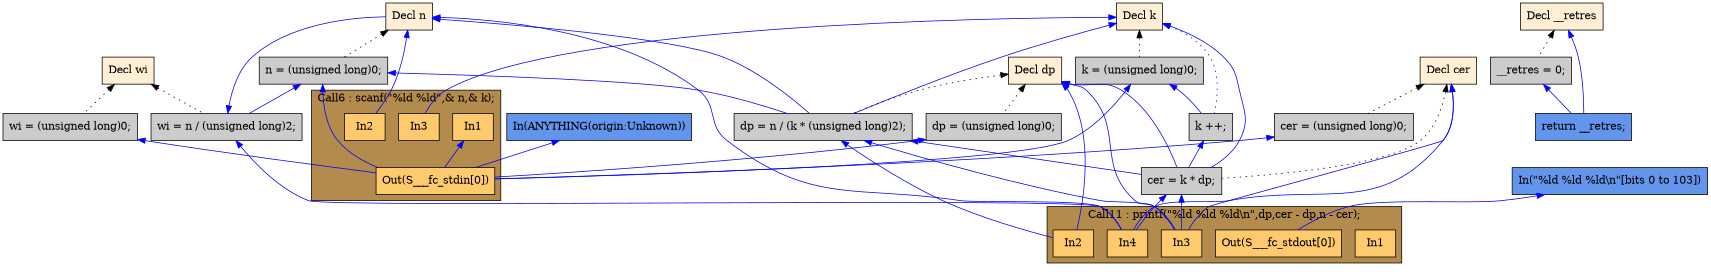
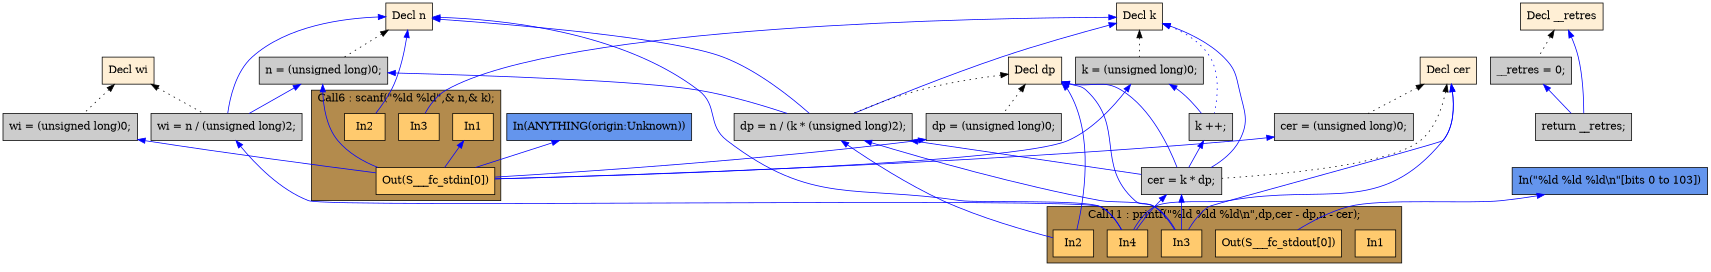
  digraph {
    rankdir=TB
    node [fillcolor="#CCCCCC" shape=box style=filled]
    edge [color="#0000FF" dir=back]
    n1 [fillcolor="#FFCA6E" label=In1]
    n2 [fillcolor="#FFCA6E" label=In2]
    n3 [fillcolor="#FFCA6E" label=In3]
    n4 [fillcolor="#FFCA6E" label=In4]
    n5 [fillcolor="#FFCA6E" label="Out(S___fc_stdout[0])"]
    n6 [fillcolor="#FFCA6E" label=In1]
    n7 [fillcolor="#FFCA6E" label=In2]
    n8 [fillcolor="#FFCA6E" label=In3]
    n9 [fillcolor="#FFCA6E" label="Out(S___fc_stdin[0])"]
    n10 [fillcolor="#6495ED" label="In(ANYTHING(origin:Unknown))"]
    n11 [fillcolor="#FFEFD5" label="Decl n"]
    n12 [label="n = (unsigned long)0;"]
    n13 [label="wi = n / (unsigned long)2;"]
    n14 [label="dp = n / (k * (unsigned long)2);"]
    n15 [label="cer = k * dp;"]
    n16 [fillcolor="#FFEFD5" label="Decl k"]
    n17 [label="k = (unsigned long)0;"]
    n18 [label="k ++;"]
    n19 [fillcolor="#FFEFD5" label="Decl dp"]
    n20 [label="dp = (unsigned long)0;"]
    n21 [fillcolor="#FFEFD5" label="Decl cer"]
    n22 [label="cer = (unsigned long)0;"]
    n23 [fillcolor="#FFEFD5" label="Decl wi"]
    n24 [label="wi = (unsigned long)0;"]
    n25 [fillcolor="#FFEFD5" label="Decl __retres"]
    n26 [label="__retres = 0;"]
-   n27 [fillcolor="#6495ED" label="return __retres;"]
+   n27 [label="return __retres;"]
    n28 [fillcolor="#6495ED" label="In(\"%ld %ld %ld\\n\"[bits 0 to 103])"]
    subgraph cluster_1 {
      fillcolor="#B38B4D"
      label="Call11 : printf(\"%ld %ld %ld\\n\",dp,cer - dp,n - cer);"
      style=filled
      n1
      n2
      n3
      n4
      n5
    }
    subgraph cluster_2 {
      fillcolor="#B38B4D"
      label="Call6 : scanf(\"%ld %ld\",& n,& k);"
      style=filled
      n6
      n7
      n8
      n9
    }
    n6 -> n9
    n10 -> n9
    n11 -> n4
    n11 -> n7
    n11 -> n12 [color="#000000" style=dotted]
-   n13 -> n11
+   n11 -> n13
    n11 -> n14
    n12 -> n9
    n12 -> n13
    n12 -> n14
    n13 -> n4
    n14 -> n2
    n14 -> n3
    n14 -> n15
    n15 -> n3
    n15 -> n4
    n16 -> n8
    n16 -> n14
    n16 -> n15
    n16 -> n17 [color="#000000" style=dotted]
    n16 -> n18 [style=dotted]
    n17 -> n9
    n17 -> n18
    n18 -> n15
    n19 -> n2
    n19 -> n3
    n19 -> n14 [color="#000000" style=dotted]
    n19 -> n15
    n19 -> n20 [color="#000000" style=dotted]
    n20 -> n9
    n21 -> n3
    n21 -> n4
    n21 -> n15 [color="#000000" style=dotted]
    n21 -> n22 [color="#000000" style=dotted]
    n22 -> n9
    n23 -> n13 [color="#000000" style=dotted]
    n23 -> n24 [color="#000000" style=dotted]
    n24 -> n9
    n25 -> n26 [color="#000000" style=dotted]
    n25 -> n27
    n26 -> n27
    n28 -> n5
  }
